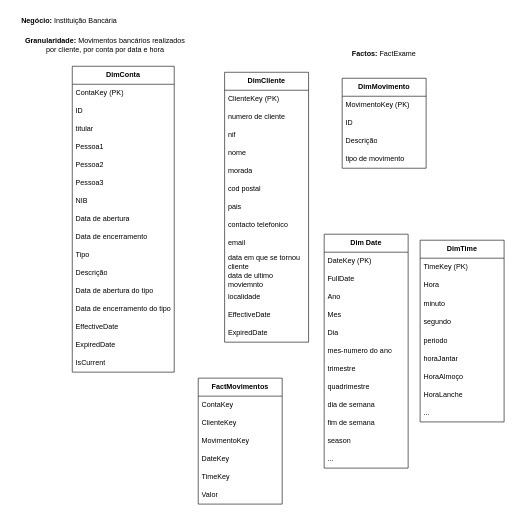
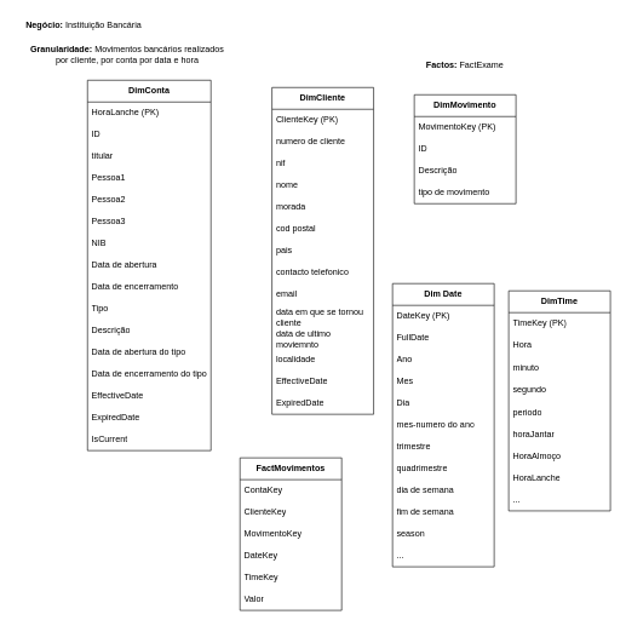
  <mxCell id="0" />
  <mxCell id="1" parent="0" />
  <mxCell id="2" value="&lt;b&gt;Negócio:&lt;/b&gt; Instituição Bancária" style="text;html=1;strokeColor=none;fillColor=none;align=center;verticalAlign=middle;whiteSpace=wrap;rounded=0;" vertex="1" parent="1"><mxGeometry x="20" y="20" width="190" height="30" as="geometry" /></mxCell>
  <mxCell id="3" value="&lt;b&gt;Granularidade: &lt;/b&gt;Movimentos bancários realizados por cliente, por conta por data e hora" style="text;html=1;strokeColor=none;fillColor=none;align=center;verticalAlign=middle;whiteSpace=wrap;rounded=0;" vertex="1" parent="1"><mxGeometry x="40" y="60" width="270" height="30" as="geometry" /></mxCell>
  <mxCell id="4" value="&lt;b&gt;Factos: &lt;/b&gt;FactExame" style="text;html=1;strokeColor=none;fillColor=none;align=center;verticalAlign=middle;whiteSpace=wrap;rounded=0;" vertex="1" parent="1"><mxGeometry x="550" y="75" width="180" height="30" as="geometry" /></mxCell>
  <mxCell id="5" value="&lt;b&gt;DimConta&lt;/b&gt;" style="swimlane;fontStyle=0;childLayout=stackLayout;horizontal=1;startSize=30;horizontalStack=0;resizeParent=1;resizeParentMax=0;resizeLast=0;collapsible=1;marginBottom=0;whiteSpace=wrap;html=1;" vertex="1" parent="1"><mxGeometry x="120" y="110" width="170" height="510" as="geometry" /></mxCell>
- <mxCell id="6" value="ContaKey (PK)" style="text;strokeColor=none;fillColor=none;align=left;verticalAlign=middle;spacingLeft=4;spacingRight=4;overflow=hidden;points=[[0,0.5],[1,0.5]];portConstraint=eastwest;rotatable=0;whiteSpace=wrap;html=1;" vertex="1" parent="5"><mxGeometry y="30" width="170" height="30" as="geometry" /></mxCell>
+ <mxCell id="6" value="HoraLanche (PK)" style="text;strokeColor=none;fillColor=none;align=left;verticalAlign=middle;spacingLeft=4;spacingRight=4;overflow=hidden;points=[[0,0.5],[1,0.5]];portConstraint=eastwest;rotatable=0;whiteSpace=wrap;html=1;" vertex="1" parent="5"><mxGeometry y="30" width="170" height="30" as="geometry" /></mxCell>
  <mxCell id="7" value="ID" style="text;strokeColor=none;fillColor=none;align=left;verticalAlign=middle;spacingLeft=4;spacingRight=4;overflow=hidden;points=[[0,0.5],[1,0.5]];portConstraint=eastwest;rotatable=0;whiteSpace=wrap;html=1;" vertex="1" parent="5"><mxGeometry y="60" width="170" height="30" as="geometry" /></mxCell>
  <mxCell id="8" value="titular" style="text;strokeColor=none;fillColor=none;align=left;verticalAlign=middle;spacingLeft=4;spacingRight=4;overflow=hidden;points=[[0,0.5],[1,0.5]];portConstraint=eastwest;rotatable=0;whiteSpace=wrap;html=1;" vertex="1" parent="5"><mxGeometry y="90" width="170" height="30" as="geometry" /></mxCell>
  <mxCell id="9" value="Pessoa1" style="text;strokeColor=none;fillColor=none;align=left;verticalAlign=middle;spacingLeft=4;spacingRight=4;overflow=hidden;points=[[0,0.5],[1,0.5]];portConstraint=eastwest;rotatable=0;whiteSpace=wrap;html=1;" vertex="1" parent="5"><mxGeometry y="120" width="170" height="30" as="geometry" /></mxCell>
  <mxCell id="10" value="Pessoa2" style="text;strokeColor=none;fillColor=none;align=left;verticalAlign=middle;spacingLeft=4;spacingRight=4;overflow=hidden;points=[[0,0.5],[1,0.5]];portConstraint=eastwest;rotatable=0;whiteSpace=wrap;html=1;" vertex="1" parent="5"><mxGeometry y="150" width="170" height="30" as="geometry" /></mxCell>
  <mxCell id="11" value="Pessoa3" style="text;strokeColor=none;fillColor=none;align=left;verticalAlign=middle;spacingLeft=4;spacingRight=4;overflow=hidden;points=[[0,0.5],[1,0.5]];portConstraint=eastwest;rotatable=0;whiteSpace=wrap;html=1;" vertex="1" parent="5"><mxGeometry y="180" width="170" height="30" as="geometry" /></mxCell>
  <mxCell id="12" value="NIB" style="text;strokeColor=none;fillColor=none;align=left;verticalAlign=middle;spacingLeft=4;spacingRight=4;overflow=hidden;points=[[0,0.5],[1,0.5]];portConstraint=eastwest;rotatable=0;whiteSpace=wrap;html=1;" vertex="1" parent="5"><mxGeometry y="210" width="170" height="30" as="geometry" /></mxCell>
  <mxCell id="13" value="Data de abertura" style="text;strokeColor=none;fillColor=none;align=left;verticalAlign=middle;spacingLeft=4;spacingRight=4;overflow=hidden;points=[[0,0.5],[1,0.5]];portConstraint=eastwest;rotatable=0;whiteSpace=wrap;html=1;" vertex="1" parent="5"><mxGeometry y="240" width="170" height="30" as="geometry" /></mxCell>
  <mxCell id="14" value="Data de encerramento" style="text;strokeColor=none;fillColor=none;align=left;verticalAlign=middle;spacingLeft=4;spacingRight=4;overflow=hidden;points=[[0,0.5],[1,0.5]];portConstraint=eastwest;rotatable=0;whiteSpace=wrap;html=1;" vertex="1" parent="5"><mxGeometry y="270" width="170" height="30" as="geometry" /></mxCell>
  <mxCell id="15" value="Tipo" style="text;strokeColor=none;fillColor=none;align=left;verticalAlign=middle;spacingLeft=4;spacingRight=4;overflow=hidden;points=[[0,0.5],[1,0.5]];portConstraint=eastwest;rotatable=0;whiteSpace=wrap;html=1;" vertex="1" parent="5"><mxGeometry y="300" width="170" height="30" as="geometry" /></mxCell>
  <mxCell id="16" value="Descrição" style="text;strokeColor=none;fillColor=none;align=left;verticalAlign=middle;spacingLeft=4;spacingRight=4;overflow=hidden;points=[[0,0.5],[1,0.5]];portConstraint=eastwest;rotatable=0;whiteSpace=wrap;html=1;" vertex="1" parent="5"><mxGeometry y="330" width="170" height="30" as="geometry" /></mxCell>
  <mxCell id="17" value="Data de abertura do tipo" style="text;strokeColor=none;fillColor=none;align=left;verticalAlign=middle;spacingLeft=4;spacingRight=4;overflow=hidden;points=[[0,0.5],[1,0.5]];portConstraint=eastwest;rotatable=0;whiteSpace=wrap;html=1;" vertex="1" parent="5"><mxGeometry y="360" width="170" height="30" as="geometry" /></mxCell>
  <mxCell id="18" value="Data de encerramento do tipo" style="text;strokeColor=none;fillColor=none;align=left;verticalAlign=middle;spacingLeft=4;spacingRight=4;overflow=hidden;points=[[0,0.5],[1,0.5]];portConstraint=eastwest;rotatable=0;whiteSpace=wrap;html=1;" vertex="1" parent="5"><mxGeometry y="390" width="170" height="30" as="geometry" /></mxCell>
  <mxCell id="19" value="EffectiveDate" style="text;strokeColor=none;fillColor=none;align=left;verticalAlign=middle;spacingLeft=4;spacingRight=4;overflow=hidden;points=[[0,0.5],[1,0.5]];portConstraint=eastwest;rotatable=0;whiteSpace=wrap;html=1;" vertex="1" parent="5"><mxGeometry y="420" width="170" height="30" as="geometry" /></mxCell>
  <mxCell id="20" value="ExpiredDate" style="text;strokeColor=none;fillColor=none;align=left;verticalAlign=middle;spacingLeft=4;spacingRight=4;overflow=hidden;points=[[0,0.5],[1,0.5]];portConstraint=eastwest;rotatable=0;whiteSpace=wrap;html=1;" vertex="1" parent="5"><mxGeometry y="450" width="170" height="30" as="geometry" /></mxCell>
  <mxCell id="21" value="IsCurrent" style="text;strokeColor=none;fillColor=none;align=left;verticalAlign=middle;spacingLeft=4;spacingRight=4;overflow=hidden;points=[[0,0.5],[1,0.5]];portConstraint=eastwest;rotatable=0;whiteSpace=wrap;html=1;" vertex="1" parent="5"><mxGeometry y="480" width="170" height="30" as="geometry" /></mxCell>
  <mxCell id="22" value="&lt;b&gt;FactMovimentos&lt;/b&gt;" style="swimlane;fontStyle=0;childLayout=stackLayout;horizontal=1;startSize=30;horizontalStack=0;resizeParent=1;resizeParentMax=0;resizeLast=0;collapsible=1;marginBottom=0;whiteSpace=wrap;html=1;" vertex="1" parent="1"><mxGeometry x="330" y="630" width="140" height="210" as="geometry" /></mxCell>
  <mxCell id="23" value="ContaKey" style="text;strokeColor=none;fillColor=none;align=left;verticalAlign=middle;spacingLeft=4;spacingRight=4;overflow=hidden;points=[[0,0.5],[1,0.5]];portConstraint=eastwest;rotatable=0;whiteSpace=wrap;html=1;" vertex="1" parent="22"><mxGeometry y="30" width="140" height="30" as="geometry" /></mxCell>
  <mxCell id="24" value="ClienteKey" style="text;strokeColor=none;fillColor=none;align=left;verticalAlign=middle;spacingLeft=4;spacingRight=4;overflow=hidden;points=[[0,0.5],[1,0.5]];portConstraint=eastwest;rotatable=0;whiteSpace=wrap;html=1;" vertex="1" parent="22"><mxGeometry y="60" width="140" height="30" as="geometry" /></mxCell>
  <mxCell id="25" value="MovimentoKey" style="text;strokeColor=none;fillColor=none;align=left;verticalAlign=middle;spacingLeft=4;spacingRight=4;overflow=hidden;points=[[0,0.5],[1,0.5]];portConstraint=eastwest;rotatable=0;whiteSpace=wrap;html=1;" vertex="1" parent="22"><mxGeometry y="90" width="140" height="30" as="geometry" /></mxCell>
  <mxCell id="26" value="DateKey" style="text;strokeColor=none;fillColor=none;align=left;verticalAlign=middle;spacingLeft=4;spacingRight=4;overflow=hidden;points=[[0,0.5],[1,0.5]];portConstraint=eastwest;rotatable=0;whiteSpace=wrap;html=1;" vertex="1" parent="22"><mxGeometry y="120" width="140" height="30" as="geometry" /></mxCell>
  <mxCell id="27" value="TimeKey" style="text;strokeColor=none;fillColor=none;align=left;verticalAlign=middle;spacingLeft=4;spacingRight=4;overflow=hidden;points=[[0,0.5],[1,0.5]];portConstraint=eastwest;rotatable=0;whiteSpace=wrap;html=1;" vertex="1" parent="22"><mxGeometry y="150" width="140" height="30" as="geometry" /></mxCell>
  <mxCell id="28" value="Valor" style="text;strokeColor=none;fillColor=none;align=left;verticalAlign=middle;spacingLeft=4;spacingRight=4;overflow=hidden;points=[[0,0.5],[1,0.5]];portConstraint=eastwest;rotatable=0;whiteSpace=wrap;html=1;" vertex="1" parent="22"><mxGeometry y="180" width="140" height="30" as="geometry" /></mxCell>
  <mxCell id="29" value="&lt;b&gt;DimMovimento&lt;/b&gt;" style="swimlane;fontStyle=0;childLayout=stackLayout;horizontal=1;startSize=30;horizontalStack=0;resizeParent=1;resizeParentMax=0;resizeLast=0;collapsible=1;marginBottom=0;whiteSpace=wrap;html=1;" vertex="1" parent="1"><mxGeometry x="570" y="130" width="140" height="150" as="geometry" /></mxCell>
  <mxCell id="30" value="MovimentoKey (PK)" style="text;strokeColor=none;fillColor=none;align=left;verticalAlign=middle;spacingLeft=4;spacingRight=4;overflow=hidden;points=[[0,0.5],[1,0.5]];portConstraint=eastwest;rotatable=0;whiteSpace=wrap;html=1;" vertex="1" parent="29"><mxGeometry y="30" width="140" height="30" as="geometry" /></mxCell>
  <mxCell id="31" value="ID" style="text;strokeColor=none;fillColor=none;align=left;verticalAlign=middle;spacingLeft=4;spacingRight=4;overflow=hidden;points=[[0,0.5],[1,0.5]];portConstraint=eastwest;rotatable=0;whiteSpace=wrap;html=1;" vertex="1" parent="29"><mxGeometry y="60" width="140" height="30" as="geometry" /></mxCell>
  <mxCell id="32" value="Descrição" style="text;strokeColor=none;fillColor=none;align=left;verticalAlign=middle;spacingLeft=4;spacingRight=4;overflow=hidden;points=[[0,0.5],[1,0.5]];portConstraint=eastwest;rotatable=0;whiteSpace=wrap;html=1;" vertex="1" parent="29"><mxGeometry y="90" width="140" height="30" as="geometry" /></mxCell>
  <mxCell id="33" value="tipo de movimento" style="text;strokeColor=none;fillColor=none;align=left;verticalAlign=middle;spacingLeft=4;spacingRight=4;overflow=hidden;points=[[0,0.5],[1,0.5]];portConstraint=eastwest;rotatable=0;whiteSpace=wrap;html=1;" vertex="1" parent="29"><mxGeometry y="120" width="140" height="30" as="geometry" /></mxCell>
  <mxCell id="34" value="&lt;b&gt;DimTime&lt;/b&gt;" style="swimlane;fontStyle=0;childLayout=stackLayout;horizontal=1;startSize=30;horizontalStack=0;resizeParent=1;resizeParentMax=0;resizeLast=0;collapsible=1;marginBottom=0;whiteSpace=wrap;html=1;" vertex="1" parent="1"><mxGeometry x="700" y="400" width="140" height="303" as="geometry" /></mxCell>
  <mxCell id="35" value="TimeKey (PK)" style="text;strokeColor=none;fillColor=none;align=left;verticalAlign=middle;spacingLeft=4;spacingRight=4;overflow=hidden;points=[[0,0.5],[1,0.5]];portConstraint=eastwest;rotatable=0;whiteSpace=wrap;html=1;" vertex="1" parent="34"><mxGeometry y="30" width="140" height="30" as="geometry" /></mxCell>
  <mxCell id="36" value="Hora" style="text;strokeColor=none;fillColor=none;align=left;verticalAlign=middle;spacingLeft=4;spacingRight=4;overflow=hidden;points=[[0,0.5],[1,0.5]];portConstraint=eastwest;rotatable=0;whiteSpace=wrap;html=1;" vertex="1" parent="34"><mxGeometry y="60" width="140" height="30" as="geometry" /></mxCell>
  <mxCell id="37" value="minuto" style="text;strokeColor=none;fillColor=none;align=left;verticalAlign=middle;spacingLeft=4;spacingRight=4;overflow=hidden;points=[[0,0.5],[1,0.5]];portConstraint=eastwest;rotatable=0;whiteSpace=wrap;html=1;" vertex="1" parent="34"><mxGeometry y="90" width="140" height="31" as="geometry" /></mxCell>
  <mxCell id="38" value="segundo" style="text;strokeColor=none;fillColor=none;align=left;verticalAlign=middle;spacingLeft=4;spacingRight=4;overflow=hidden;points=[[0,0.5],[1,0.5]];portConstraint=eastwest;rotatable=0;whiteSpace=wrap;html=1;" vertex="1" parent="34"><mxGeometry y="121" width="140" height="31" as="geometry" /></mxCell>
  <mxCell id="39" value="periodo" style="text;strokeColor=none;fillColor=none;align=left;verticalAlign=middle;spacingLeft=4;spacingRight=4;overflow=hidden;points=[[0,0.5],[1,0.5]];portConstraint=eastwest;rotatable=0;whiteSpace=wrap;html=1;" vertex="1" parent="34"><mxGeometry y="152" width="140" height="31" as="geometry" /></mxCell>
  <mxCell id="40" value="horaJantar" style="text;strokeColor=none;fillColor=none;align=left;verticalAlign=middle;spacingLeft=4;spacingRight=4;overflow=hidden;points=[[0,0.5],[1,0.5]];portConstraint=eastwest;rotatable=0;whiteSpace=wrap;html=1;" vertex="1" parent="34"><mxGeometry y="183" width="140" height="30" as="geometry" /></mxCell>
  <mxCell id="41" value="HoraAlmoço" style="text;strokeColor=none;fillColor=none;align=left;verticalAlign=middle;spacingLeft=4;spacingRight=4;overflow=hidden;points=[[0,0.5],[1,0.5]];portConstraint=eastwest;rotatable=0;whiteSpace=wrap;html=1;" vertex="1" parent="34"><mxGeometry y="213" width="140" height="30" as="geometry" /></mxCell>
  <mxCell id="42" value="HoraLanche" style="text;strokeColor=none;fillColor=none;align=left;verticalAlign=middle;spacingLeft=4;spacingRight=4;overflow=hidden;points=[[0,0.5],[1,0.5]];portConstraint=eastwest;rotatable=0;whiteSpace=wrap;html=1;" vertex="1" parent="34"><mxGeometry y="243" width="140" height="30" as="geometry" /></mxCell>
  <mxCell id="43" value="..." style="text;strokeColor=none;fillColor=none;align=left;verticalAlign=middle;spacingLeft=4;spacingRight=4;overflow=hidden;points=[[0,0.5],[1,0.5]];portConstraint=eastwest;rotatable=0;whiteSpace=wrap;html=1;" vertex="1" parent="34"><mxGeometry y="273" width="140" height="30" as="geometry" /></mxCell>
  <mxCell id="44" value="&lt;b&gt;Dim Date&lt;/b&gt;" style="swimlane;fontStyle=0;childLayout=stackLayout;horizontal=1;startSize=30;horizontalStack=0;resizeParent=1;resizeParentMax=0;resizeLast=0;collapsible=1;marginBottom=0;whiteSpace=wrap;html=1;" vertex="1" parent="1"><mxGeometry x="540" y="390" width="140" height="390" as="geometry" /></mxCell>
  <mxCell id="45" value="DateKey (PK)" style="text;strokeColor=none;fillColor=none;align=left;verticalAlign=middle;spacingLeft=4;spacingRight=4;overflow=hidden;points=[[0,0.5],[1,0.5]];portConstraint=eastwest;rotatable=0;whiteSpace=wrap;html=1;" vertex="1" parent="44"><mxGeometry y="30" width="140" height="30" as="geometry" /></mxCell>
  <mxCell id="46" value="FullDate" style="text;strokeColor=none;fillColor=none;align=left;verticalAlign=middle;spacingLeft=4;spacingRight=4;overflow=hidden;points=[[0,0.5],[1,0.5]];portConstraint=eastwest;rotatable=0;whiteSpace=wrap;html=1;" vertex="1" parent="44"><mxGeometry y="60" width="140" height="30" as="geometry" /></mxCell>
  <mxCell id="47" value="Ano" style="text;strokeColor=none;fillColor=none;align=left;verticalAlign=middle;spacingLeft=4;spacingRight=4;overflow=hidden;points=[[0,0.5],[1,0.5]];portConstraint=eastwest;rotatable=0;whiteSpace=wrap;html=1;" vertex="1" parent="44"><mxGeometry y="90" width="140" height="30" as="geometry" /></mxCell>
  <mxCell id="48" value="Mes" style="text;strokeColor=none;fillColor=none;align=left;verticalAlign=middle;spacingLeft=4;spacingRight=4;overflow=hidden;points=[[0,0.5],[1,0.5]];portConstraint=eastwest;rotatable=0;whiteSpace=wrap;html=1;" vertex="1" parent="44"><mxGeometry y="120" width="140" height="30" as="geometry" /></mxCell>
  <mxCell id="49" value="Dia" style="text;strokeColor=none;fillColor=none;align=left;verticalAlign=middle;spacingLeft=4;spacingRight=4;overflow=hidden;points=[[0,0.5],[1,0.5]];portConstraint=eastwest;rotatable=0;whiteSpace=wrap;html=1;" vertex="1" parent="44"><mxGeometry y="150" width="140" height="30" as="geometry" /></mxCell>
  <mxCell id="50" value="mes-numero do ano" style="text;strokeColor=none;fillColor=none;align=left;verticalAlign=middle;spacingLeft=4;spacingRight=4;overflow=hidden;points=[[0,0.5],[1,0.5]];portConstraint=eastwest;rotatable=0;whiteSpace=wrap;html=1;" vertex="1" parent="44"><mxGeometry y="180" width="140" height="30" as="geometry" /></mxCell>
  <mxCell id="51" value="trimestre" style="text;strokeColor=none;fillColor=none;align=left;verticalAlign=middle;spacingLeft=4;spacingRight=4;overflow=hidden;points=[[0,0.5],[1,0.5]];portConstraint=eastwest;rotatable=0;whiteSpace=wrap;html=1;" vertex="1" parent="44"><mxGeometry y="210" width="140" height="30" as="geometry" /></mxCell>
  <mxCell id="52" value="quadrimestre" style="text;strokeColor=none;fillColor=none;align=left;verticalAlign=middle;spacingLeft=4;spacingRight=4;overflow=hidden;points=[[0,0.5],[1,0.5]];portConstraint=eastwest;rotatable=0;whiteSpace=wrap;html=1;" vertex="1" parent="44"><mxGeometry y="240" width="140" height="30" as="geometry" /></mxCell>
  <mxCell id="53" value="dia de semana" style="text;strokeColor=none;fillColor=none;align=left;verticalAlign=middle;spacingLeft=4;spacingRight=4;overflow=hidden;points=[[0,0.5],[1,0.5]];portConstraint=eastwest;rotatable=0;whiteSpace=wrap;html=1;" vertex="1" parent="44"><mxGeometry y="270" width="140" height="30" as="geometry" /></mxCell>
  <mxCell id="54" value="fim de semana" style="text;strokeColor=none;fillColor=none;align=left;verticalAlign=middle;spacingLeft=4;spacingRight=4;overflow=hidden;points=[[0,0.5],[1,0.5]];portConstraint=eastwest;rotatable=0;whiteSpace=wrap;html=1;" vertex="1" parent="44"><mxGeometry y="300" width="140" height="30" as="geometry" /></mxCell>
  <mxCell id="55" value="season" style="text;strokeColor=none;fillColor=none;align=left;verticalAlign=middle;spacingLeft=4;spacingRight=4;overflow=hidden;points=[[0,0.5],[1,0.5]];portConstraint=eastwest;rotatable=0;whiteSpace=wrap;html=1;" vertex="1" parent="44"><mxGeometry y="330" width="140" height="30" as="geometry" /></mxCell>
  <mxCell id="56" value="..." style="text;strokeColor=none;fillColor=none;align=left;verticalAlign=middle;spacingLeft=4;spacingRight=4;overflow=hidden;points=[[0,0.5],[1,0.5]];portConstraint=eastwest;rotatable=0;whiteSpace=wrap;html=1;" vertex="1" parent="44"><mxGeometry y="360" width="140" height="30" as="geometry" /></mxCell>
  <mxCell id="57" value="&lt;b&gt;DimCliente&lt;/b&gt;" style="swimlane;fontStyle=0;childLayout=stackLayout;horizontal=1;startSize=30;horizontalStack=0;resizeParent=1;resizeParentMax=0;resizeLast=0;collapsible=1;marginBottom=0;whiteSpace=wrap;html=1;" vertex="1" parent="1"><mxGeometry x="374" y="120" width="140" height="450" as="geometry" /></mxCell>
  <mxCell id="58" value="ClienteKey (PK)" style="text;strokeColor=none;fillColor=none;align=left;verticalAlign=middle;spacingLeft=4;spacingRight=4;overflow=hidden;points=[[0,0.5],[1,0.5]];portConstraint=eastwest;rotatable=0;whiteSpace=wrap;html=1;" vertex="1" parent="57"><mxGeometry y="30" width="140" height="30" as="geometry" /></mxCell>
  <mxCell id="59" value="numero de cliente" style="text;strokeColor=none;fillColor=none;align=left;verticalAlign=middle;spacingLeft=4;spacingRight=4;overflow=hidden;points=[[0,0.5],[1,0.5]];portConstraint=eastwest;rotatable=0;whiteSpace=wrap;html=1;" vertex="1" parent="57"><mxGeometry y="60" width="140" height="30" as="geometry" /></mxCell>
  <mxCell id="60" value="nif" style="text;strokeColor=none;fillColor=none;align=left;verticalAlign=middle;spacingLeft=4;spacingRight=4;overflow=hidden;points=[[0,0.5],[1,0.5]];portConstraint=eastwest;rotatable=0;whiteSpace=wrap;html=1;" vertex="1" parent="57"><mxGeometry y="90" width="140" height="30" as="geometry" /></mxCell>
  <mxCell id="61" value="nome" style="text;strokeColor=none;fillColor=none;align=left;verticalAlign=middle;spacingLeft=4;spacingRight=4;overflow=hidden;points=[[0,0.5],[1,0.5]];portConstraint=eastwest;rotatable=0;whiteSpace=wrap;html=1;" vertex="1" parent="57"><mxGeometry y="120" width="140" height="30" as="geometry" /></mxCell>
  <mxCell id="62" value="morada" style="text;strokeColor=none;fillColor=none;align=left;verticalAlign=middle;spacingLeft=4;spacingRight=4;overflow=hidden;points=[[0,0.5],[1,0.5]];portConstraint=eastwest;rotatable=0;whiteSpace=wrap;html=1;" vertex="1" parent="57"><mxGeometry y="150" width="140" height="30" as="geometry" /></mxCell>
  <mxCell id="63" value="cod postal" style="text;strokeColor=none;fillColor=none;align=left;verticalAlign=middle;spacingLeft=4;spacingRight=4;overflow=hidden;points=[[0,0.5],[1,0.5]];portConstraint=eastwest;rotatable=0;whiteSpace=wrap;html=1;" vertex="1" parent="57"><mxGeometry y="180" width="140" height="30" as="geometry" /></mxCell>
  <mxCell id="64" value="pais" style="text;strokeColor=none;fillColor=none;align=left;verticalAlign=middle;spacingLeft=4;spacingRight=4;overflow=hidden;points=[[0,0.5],[1,0.5]];portConstraint=eastwest;rotatable=0;whiteSpace=wrap;html=1;" vertex="1" parent="57"><mxGeometry y="210" width="140" height="30" as="geometry" /></mxCell>
  <mxCell id="65" value="contacto telefonico" style="text;strokeColor=none;fillColor=none;align=left;verticalAlign=middle;spacingLeft=4;spacingRight=4;overflow=hidden;points=[[0,0.5],[1,0.5]];portConstraint=eastwest;rotatable=0;whiteSpace=wrap;html=1;" vertex="1" parent="57"><mxGeometry y="240" width="140" height="30" as="geometry" /></mxCell>
  <mxCell id="66" value="email" style="text;strokeColor=none;fillColor=none;align=left;verticalAlign=middle;spacingLeft=4;spacingRight=4;overflow=hidden;points=[[0,0.5],[1,0.5]];portConstraint=eastwest;rotatable=0;whiteSpace=wrap;html=1;" vertex="1" parent="57"><mxGeometry y="270" width="140" height="30" as="geometry" /></mxCell>
  <mxCell id="67" value="data em que se tornou cliente" style="text;strokeColor=none;fillColor=none;align=left;verticalAlign=middle;spacingLeft=4;spacingRight=4;overflow=hidden;points=[[0,0.5],[1,0.5]];portConstraint=eastwest;rotatable=0;whiteSpace=wrap;html=1;" vertex="1" parent="57"><mxGeometry y="300" width="140" height="30" as="geometry" /></mxCell>
  <mxCell id="68" value="data de ultimo moviemnto" style="text;strokeColor=none;fillColor=none;align=left;verticalAlign=middle;spacingLeft=4;spacingRight=4;overflow=hidden;points=[[0,0.5],[1,0.5]];portConstraint=eastwest;rotatable=0;whiteSpace=wrap;html=1;" vertex="1" parent="57"><mxGeometry y="330" width="140" height="30" as="geometry" /></mxCell>
  <mxCell id="69" value="localidade" style="text;strokeColor=none;fillColor=none;align=left;verticalAlign=middle;spacingLeft=4;spacingRight=4;overflow=hidden;points=[[0,0.5],[1,0.5]];portConstraint=eastwest;rotatable=0;whiteSpace=wrap;html=1;" vertex="1" parent="57"><mxGeometry y="360" width="140" height="30" as="geometry" /></mxCell>
  <mxCell id="70" value="EffectiveDate" style="text;strokeColor=none;fillColor=none;align=left;verticalAlign=middle;spacingLeft=4;spacingRight=4;overflow=hidden;points=[[0,0.5],[1,0.5]];portConstraint=eastwest;rotatable=0;whiteSpace=wrap;html=1;" vertex="1" parent="57"><mxGeometry y="390" width="140" height="30" as="geometry" /></mxCell>
  <mxCell id="71" value="ExpiredDate" style="text;strokeColor=none;fillColor=none;align=left;verticalAlign=middle;spacingLeft=4;spacingRight=4;overflow=hidden;points=[[0,0.5],[1,0.5]];portConstraint=eastwest;rotatable=0;whiteSpace=wrap;html=1;" vertex="1" parent="57"><mxGeometry y="420" width="140" height="30" as="geometry" /></mxCell>
